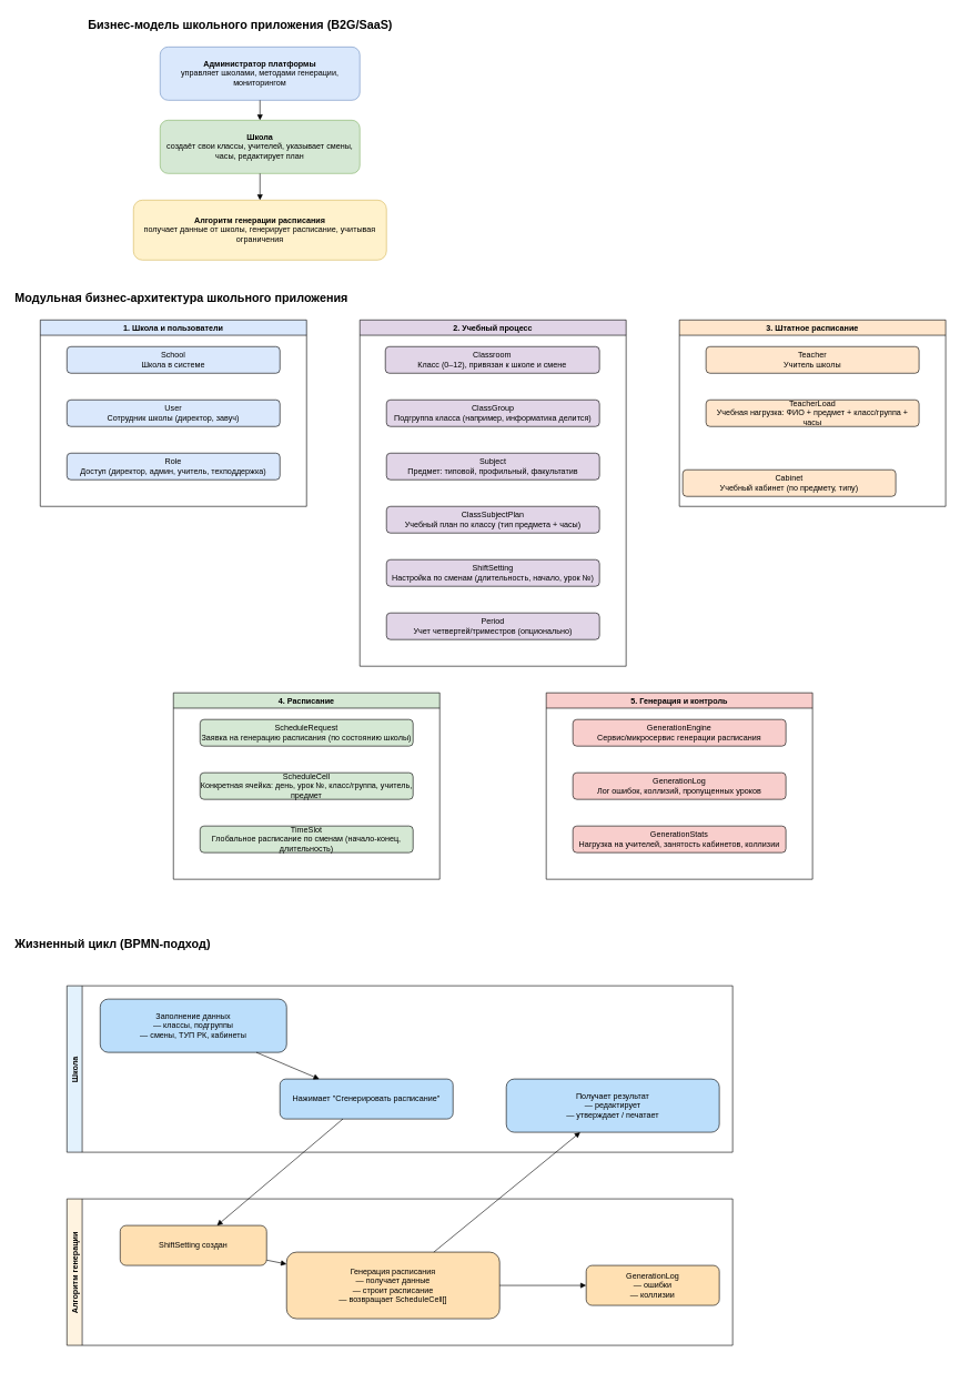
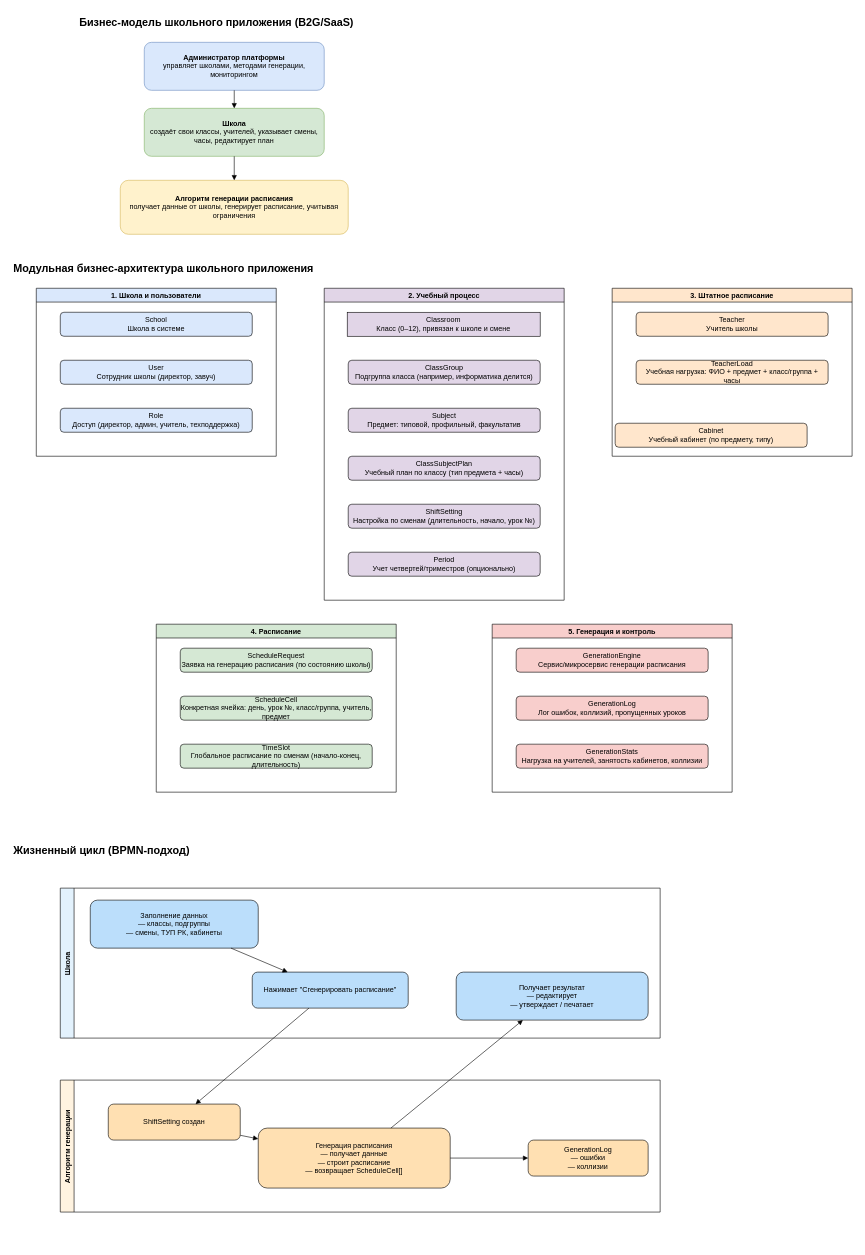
  <mxCell id="0" />
  <mxCell id="1" parent="0" />
  <mxCell id="2" value="Бизнес-модель школьного приложения (B2G/SaaS)" style="text;html=1;strokeColor=none;fillColor=none;fontSize=18;fontStyle=1;" parent="1" vertex="1"><mxGeometry x="130" y="20" width="600" height="30" as="geometry" /></mxCell>
  <mxCell id="3" value="&lt;div&gt;&lt;b&gt;Администратор платформы&lt;/b&gt;&lt;/div&gt;&lt;div&gt;управляет школами, методами генерации, мониторингом&lt;/div&gt;" style="rounded=1;whiteSpace=wrap;html=1;fillColor=#DAE8FC;strokeColor=#6C8EBF;" parent="1" vertex="1"><mxGeometry x="240" y="70" width="300" height="80" as="geometry" /></mxCell>
  <mxCell id="4" value="&lt;div&gt;&lt;b&gt;Школа&lt;/b&gt;&lt;/div&gt;&lt;div&gt;создаёт свои классы, учителей, указывает смены, часы, редактирует план&lt;/div&gt;" style="rounded=1;whiteSpace=wrap;html=1;fillColor=#D5E8D4;strokeColor=#82B366;" parent="1" vertex="1"><mxGeometry x="240" y="180" width="300" height="80" as="geometry" /></mxCell>
  <mxCell id="5" value="&lt;div&gt;&lt;b&gt;Алгоритм генерации расписания&lt;/b&gt;&lt;/div&gt;&lt;div&gt;получает данные от школы, генерирует расписание, учитывая ограничения&lt;/div&gt;" style="rounded=1;whiteSpace=wrap;html=1;fillColor=#FFF2CC;strokeColor=#D6B656;" parent="1" vertex="1"><mxGeometry x="200" y="300" width="380" height="90" as="geometry" /></mxCell>
  <mxCell id="6" style="endArrow=block;html=1;" parent="1" source="3" target="4" edge="1"><mxGeometry relative="1" as="geometry" /></mxCell>
  <mxCell id="7" style="endArrow=block;html=1;" parent="1" source="4" target="5" edge="1"><mxGeometry relative="1" as="geometry" /></mxCell>
  <mxCell id="8" value="Модульная бизнес-архитектура школьного приложения" style="text;html=1;fontSize=18;fontStyle=1;" parent="1" vertex="1"><mxGeometry x="20" y="430" width="700" height="30" as="geometry" /></mxCell>
  <mxCell id="9" value="2. Учебный процесс" style="swimlane;fillColor=#E1D5E7;" parent="1" vertex="1"><mxGeometry x="540" y="480" width="400" height="520" as="geometry" /></mxCell>
  <mxCell id="10" value="ShiftSetting&#10;Настройка по сменам (длительность, начало, урок №)" style="rounded=1;whiteSpace=wrap;fillColor=#E1D5E7;" parent="9" vertex="1"><mxGeometry x="40.01" y="360" width="319.99" height="40" as="geometry" /></mxCell>
  <mxCell id="11" value="Period&#10;Учет четвертей/триместров (опционально)" style="rounded=1;whiteSpace=wrap;fillColor=#E1D5E7;" parent="9" vertex="1"><mxGeometry x="40" y="440" width="320" height="40" as="geometry" /></mxCell>
  <mxCell id="12" value="Subject&#10;Предмет: типовой, профильный, факультатив" style="rounded=1;whiteSpace=wrap;fillColor=#E1D5E7;" parent="9" vertex="1"><mxGeometry x="40.01" y="200" width="319.99" height="40" as="geometry" /></mxCell>
  <mxCell id="13" value="ClassGroup&#10;Подгруппа класса (например, информатика делится)" style="rounded=1;whiteSpace=wrap;fillColor=#E1D5E7;" parent="9" vertex="1"><mxGeometry x="40.01" y="120" width="320" height="40" as="geometry" /></mxCell>
  <mxCell id="14" value="ClassSubjectPlan&#10;Учебный план по классу (тип предмета + часы)" style="rounded=1;whiteSpace=wrap;fillColor=#E1D5E7;" parent="9" vertex="1"><mxGeometry x="40.01" y="280" width="319.99" height="40" as="geometry" /></mxCell>
- <mxCell id="15" value="Classroom&#10;Класс (0–12), привязан к школе и смене" style="rounded=1;whiteSpace=wrap;fillColor=#E1D5E7;" parent="9" vertex="1"><mxGeometry x="38.34" y="40" width="321.66" height="40" as="geometry" /></mxCell>
+ <mxCell id="15" value="Classroom&#10;Класс (0–12), привязан к школе и смене" style="whiteSpace=wrap;fillColor=#E1D5E7;rounded=0;" parent="9" vertex="1"><mxGeometry x="38.34" y="40" width="321.66" height="40" as="geometry" /></mxCell>
  <mxCell id="16" value="3. Штатное расписание" style="swimlane;fillColor=#FFE6CC;" parent="1" vertex="1"><mxGeometry x="1020" y="480" width="400" height="280" as="geometry" /></mxCell>
  <mxCell id="17" value="Cabinet&#10;Учебный кабинет (по предмету, типу)" style="rounded=1;whiteSpace=wrap;fillColor=#FFE6CC;" parent="16" vertex="1"><mxGeometry x="5" y="225" width="320" height="40" as="geometry" /></mxCell>
  <mxCell id="18" value="Teacher&#10;Учитель школы" style="rounded=1;whiteSpace=wrap;fillColor=#FFE6CC;" parent="16" vertex="1"><mxGeometry x="40" y="40" width="320" height="40" as="geometry" /></mxCell>
  <mxCell id="19" value="TeacherLoad&#10;Учебная нагрузка: ФИО + предмет + класс/группа + часы" style="rounded=1;whiteSpace=wrap;fillColor=#FFE6CC;" parent="16" vertex="1"><mxGeometry x="40" y="120" width="320" height="40" as="geometry" /></mxCell>
  <mxCell id="20" value="1. Школа и пользователи" style="swimlane;fillColor=#DAE8FC;" parent="1" vertex="1"><mxGeometry x="60" y="480" width="400" height="280" as="geometry" /></mxCell>
  <mxCell id="21" value="Role&#10;Доступ (директор, админ, учитель, техподдержка)" style="rounded=1;whiteSpace=wrap;fillColor=#DAE8FC;" parent="20" vertex="1"><mxGeometry x="40" y="200" width="320" height="40" as="geometry" /></mxCell>
  <mxCell id="22" value="School&#10;Школа в системе" style="rounded=1;whiteSpace=wrap;fillColor=#DAE8FC;" parent="20" vertex="1"><mxGeometry x="40" y="40" width="320" height="40" as="geometry" /></mxCell>
  <mxCell id="23" value="User&#10;Сотрудник школы (директор, завуч)" style="rounded=1;whiteSpace=wrap;fillColor=#DAE8FC;" parent="20" vertex="1"><mxGeometry x="40" y="120" width="320" height="40" as="geometry" /></mxCell>
  <mxCell id="24" value="4. Расписание" style="swimlane;fillColor=#D5E8D4;" parent="1" vertex="1"><mxGeometry x="260" y="1040" width="400" height="280" as="geometry" /></mxCell>
  <mxCell id="25" value="ScheduleCell&#10;Конкретная ячейка: день, урок №, класс/группа, учитель, предмет" style="rounded=1;whiteSpace=wrap;fillColor=#D5E8D4;" parent="24" vertex="1"><mxGeometry x="40" y="120" width="320" height="40" as="geometry" /></mxCell>
  <mxCell id="26" value="ScheduleRequest&#10;Заявка на генерацию расписания (по состоянию школы)" style="rounded=1;whiteSpace=wrap;fillColor=#D5E8D4;" parent="24" vertex="1"><mxGeometry x="40" y="40" width="320" height="40" as="geometry" /></mxCell>
  <mxCell id="27" value="TimeSlot&#10;Глобальное расписание по сменам (начало-конец, длительность)" style="rounded=1;whiteSpace=wrap;fillColor=#D5E8D4;" parent="24" vertex="1"><mxGeometry x="40" y="200" width="320" height="40" as="geometry" /></mxCell>
  <mxCell id="28" value="5. Генерация и контроль" style="swimlane;fillColor=#F8CECC;container=0;" parent="1" vertex="1"><mxGeometry x="820" y="1040" width="400" height="280" as="geometry" /></mxCell>
  <mxCell id="29" value="GenerationEngine&#10;Сервис/микросервис генерации расписания" style="rounded=1;whiteSpace=wrap;fillColor=#F8CECC;container=0;" parent="28" vertex="1"><mxGeometry x="40.01" y="40" width="320" height="40" as="geometry" /></mxCell>
  <mxCell id="30" value="GenerationLog&#10;Лог ошибок, коллизий, пропущенных уроков" style="rounded=1;whiteSpace=wrap;fillColor=#F8CECC;container=0;" parent="28" vertex="1"><mxGeometry x="40.01" y="120" width="319.99" height="40" as="geometry" /></mxCell>
  <mxCell id="31" value="GenerationStats&#10;Нагрузка на учителей, занятость кабинетов, коллизии" style="rounded=1;whiteSpace=wrap;fillColor=#F8CECC;container=0;" parent="28" vertex="1"><mxGeometry x="40.01" y="200" width="319.99" height="40" as="geometry" /></mxCell>
  <mxCell id="32" value="" style="group" parent="1" vertex="1" connectable="0"><mxGeometry x="120" y="1590" width="1000" height="480" as="geometry" /></mxCell>
  <mxCell id="33" value="Алгоритм генерации" style="swimlane;horizontal=0;fillColor=#fff3e0;" parent="32" vertex="1"><mxGeometry x="-20" y="210" width="1000" height="220" as="geometry" /></mxCell>
  <mxCell id="34" value="ShiftSetting создан" style="rounded=1;whiteSpace=wrap;html=1;fillColor=#ffe0b2;" parent="33" vertex="1"><mxGeometry x="80" y="40" width="220" height="60" as="geometry" /></mxCell>
  <mxCell id="35" value="Генерация расписания&lt;br&gt;— получает данные&lt;br&gt;— строит расписание&lt;br&gt;— возвращает ScheduleCell[]" style="rounded=1;whiteSpace=wrap;html=1;fillColor=#ffe0b2;" parent="33" vertex="1"><mxGeometry x="330" y="80" width="320" height="100" as="geometry" /></mxCell>
  <mxCell id="36" value="GenerationLog&lt;br&gt;— ошибки&lt;br&gt;— коллизии" style="rounded=1;whiteSpace=wrap;html=1;fillColor=#ffe0b2;" parent="33" vertex="1"><mxGeometry x="780" y="100" width="200" height="60" as="geometry" /></mxCell>
  <mxCell id="37" style="endArrow=block;" parent="33" source="34" target="35" edge="1"><mxGeometry relative="1" as="geometry" /></mxCell>
  <mxCell id="38" style="endArrow=block;" parent="33" source="35" target="36" edge="1"><mxGeometry relative="1" as="geometry" /></mxCell>
  <mxCell id="39" value="Нажимает &quot;Сгенерировать расписание&quot;" style="rounded=1;whiteSpace=wrap;html=1;fillColor=#bbdefb;" parent="32" vertex="1"><mxGeometry x="300" y="30" width="260" height="60" as="geometry" /></mxCell>
  <mxCell id="40" style="endArrow=block;" parent="32" source="39" target="34" edge="1"><mxGeometry relative="1" as="geometry" /></mxCell>
  <mxCell id="41" value="Получает результат&lt;br&gt;— редактирует&lt;br&gt;— утверждает / печатает" style="rounded=1;whiteSpace=wrap;html=1;fillColor=#bbdefb;" parent="32" vertex="1"><mxGeometry x="640" y="30" width="320" height="80" as="geometry" /></mxCell>
  <mxCell id="42" style="endArrow=block;" parent="32" source="35" target="41" edge="1"><mxGeometry relative="1" as="geometry" /></mxCell>
  <mxCell id="43" value="Жизненный цикл (BPMN-подход)" style="text;html=1;fontSize=18;fontStyle=1;" parent="1" vertex="1"><mxGeometry x="20" y="1400" width="700" height="30" as="geometry" /></mxCell>
  <mxCell id="44" value="Школа" style="swimlane;horizontal=0;fillColor=#e3f2fd;" parent="1" vertex="1"><mxGeometry x="100" y="1480" width="1000" height="250" as="geometry"><mxRectangle width="40" height="70" as="alternateBounds" /></mxGeometry></mxCell>
  <mxCell id="45" value="Заполнение данных&lt;br&gt;— классы, подгруппы&lt;br&gt;— смены, ТУП РК, кабинеты" style="rounded=1;whiteSpace=wrap;html=1;fillColor=#bbdefb;" parent="44" vertex="1"><mxGeometry x="50" y="20" width="280" height="80" as="geometry" /></mxCell>
  <mxCell id="46" style="endArrow=block;" parent="1" source="45" target="39" edge="1"><mxGeometry relative="1" as="geometry" /></mxCell>
